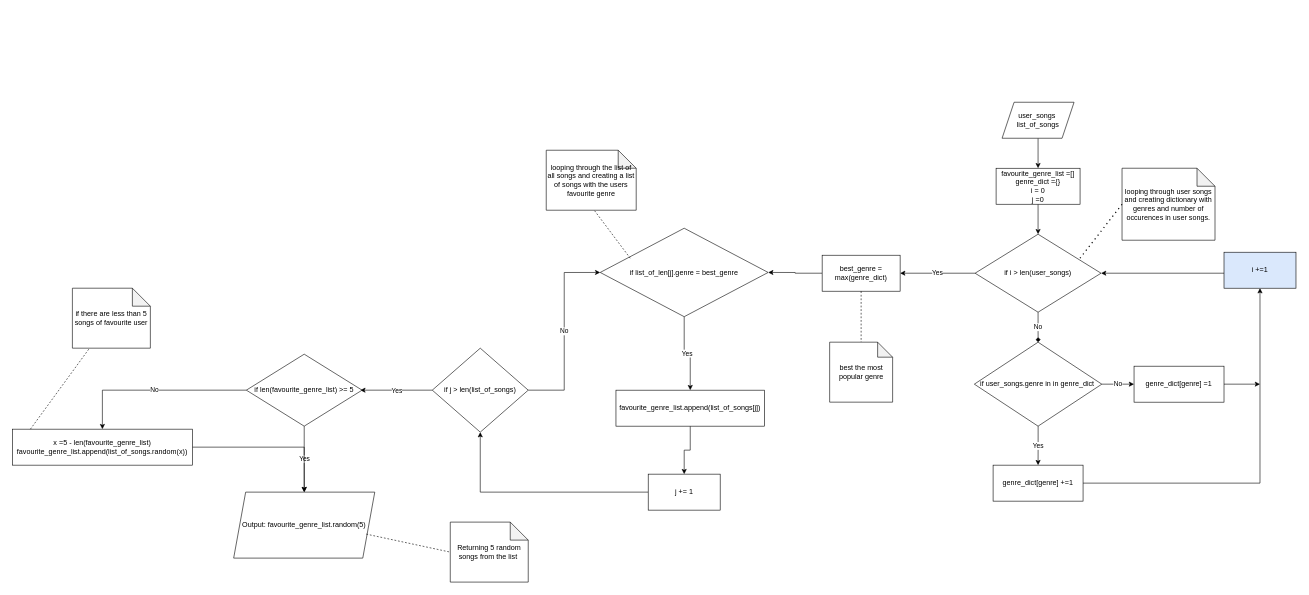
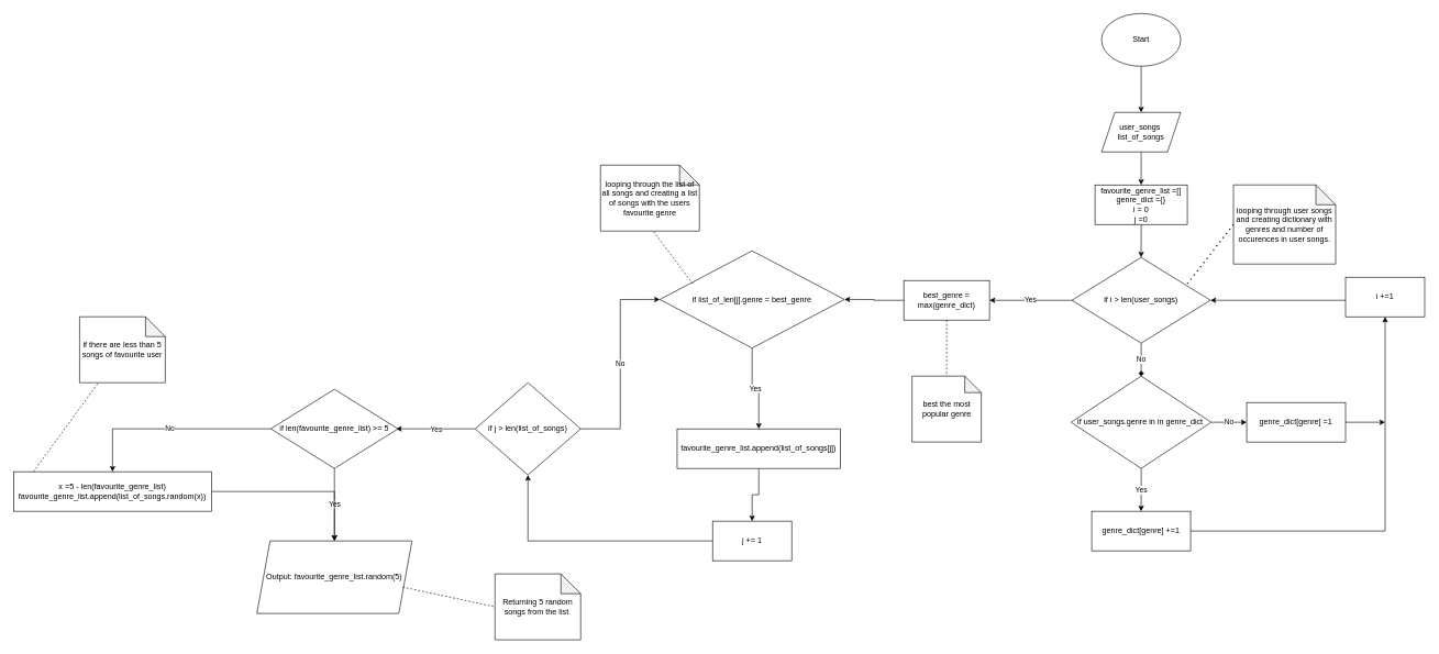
  <mxCell id="0" />
  <mxCell id="1" parent="0" />
+ <mxCell id="2" value="" style="edgeStyle=orthogonalEdgeStyle;rounded=0;orthogonalLoop=1;jettySize=auto;html=1;" edge="1" parent="1" source="3" target="5"><mxGeometry relative="1" as="geometry" /></mxCell>
+ <mxCell id="3" value="Start" style="ellipse;whiteSpace=wrap;html=1;" parent="1" vertex="1"><mxGeometry x="1670" y="20" width="120" height="80" as="geometry" /></mxCell>
  <mxCell id="4" value="" style="edgeStyle=orthogonalEdgeStyle;rounded=0;orthogonalLoop=1;jettySize=auto;html=1;" parent="1" source="5" target="7" edge="1"><mxGeometry relative="1" as="geometry" /></mxCell>
  <mxCell id="5" value="user_songs&amp;nbsp;&lt;br&gt;list_of_songs" style="shape=parallelogram;perimeter=parallelogramPerimeter;whiteSpace=wrap;html=1;fixedSize=1;" parent="1" vertex="1"><mxGeometry x="1670" y="170" width="120" height="60" as="geometry" /></mxCell>
  <mxCell id="6" value="" style="edgeStyle=orthogonalEdgeStyle;rounded=0;orthogonalLoop=1;jettySize=auto;html=1;" parent="1" source="7" target="19" edge="1"><mxGeometry relative="1" as="geometry" /></mxCell>
  <mxCell id="7" value="favourite_genre_list =[]&lt;br&gt;genre_dict ={}&lt;br&gt;i = 0&lt;br&gt;j =0" style="whiteSpace=wrap;html=1;" parent="1" vertex="1"><mxGeometry x="1660" y="280" width="140" height="60" as="geometry" /></mxCell>
  <mxCell id="8" value="Yes" style="edgeStyle=orthogonalEdgeStyle;rounded=0;orthogonalLoop=1;jettySize=auto;html=1;" parent="1" source="10" target="12" edge="1"><mxGeometry relative="1" as="geometry" /></mxCell>
  <mxCell id="9" value="No" style="edgeStyle=orthogonalEdgeStyle;rounded=0;orthogonalLoop=1;jettySize=auto;html=1;" parent="1" source="10" target="14" edge="1"><mxGeometry relative="1" as="geometry" /></mxCell>
  <mxCell id="10" value="if user_songs.genre in in genre_dict&amp;nbsp;" style="rhombus;whiteSpace=wrap;html=1;" parent="1" vertex="1"><mxGeometry x="1623.75" y="570" width="212.5" height="140" as="geometry" /></mxCell>
  <mxCell id="11" style="edgeStyle=orthogonalEdgeStyle;rounded=0;orthogonalLoop=1;jettySize=auto;html=1;" parent="1" source="12" target="16" edge="1"><mxGeometry relative="1" as="geometry"><mxPoint x="2120" y="610" as="targetPoint" /></mxGeometry></mxCell>
  <mxCell id="12" value="genre_dict[genre] +=1" style="whiteSpace=wrap;html=1;" parent="1" vertex="1"><mxGeometry x="1655" y="775" width="150" height="60" as="geometry" /></mxCell>
  <mxCell id="13" style="edgeStyle=orthogonalEdgeStyle;rounded=0;orthogonalLoop=1;jettySize=auto;html=1;" parent="1" source="14" edge="1"><mxGeometry relative="1" as="geometry"><mxPoint x="2100" y="640" as="targetPoint" /></mxGeometry></mxCell>
  <mxCell id="14" value="genre_dict[genre] =1" style="whiteSpace=wrap;html=1;" parent="1" vertex="1"><mxGeometry x="1890" y="610" width="150" height="60" as="geometry" /></mxCell>
  <mxCell id="15" style="edgeStyle=orthogonalEdgeStyle;rounded=0;orthogonalLoop=1;jettySize=auto;html=1;entryX=1;entryY=0.5;entryDx=0;entryDy=0;" parent="1" source="16" target="19" edge="1"><mxGeometry relative="1" as="geometry"><Array as="points"><mxPoint x="2010" y="455" /><mxPoint x="2010" y="455" /></Array></mxGeometry></mxCell>
- <mxCell id="16" value="i +=1" style="rounded=0;whiteSpace=wrap;html=1;fillColor=#dae8fc;" parent="1" vertex="1"><mxGeometry x="2040" y="420" width="120" height="60" as="geometry" /></mxCell>
+ <mxCell id="16" value="i +=1" style="rounded=0;whiteSpace=wrap;html=1;" parent="1" vertex="1"><mxGeometry x="2040" y="420" width="120" height="60" as="geometry" /></mxCell>
  <mxCell id="17" value="No" style="edgeStyle=orthogonalEdgeStyle;rounded=0;orthogonalLoop=1;jettySize=auto;html=1;endArrow=diamond;" parent="1" source="19" target="10" edge="1"><mxGeometry relative="1" as="geometry" /></mxCell>
  <mxCell id="18" value="Yes" style="edgeStyle=orthogonalEdgeStyle;rounded=0;orthogonalLoop=1;jettySize=auto;html=1;" parent="1" source="19" target="21" edge="1"><mxGeometry relative="1" as="geometry" /></mxCell>
  <mxCell id="19" value="if i &amp;gt; len(user_songs)" style="rhombus;whiteSpace=wrap;html=1;" parent="1" vertex="1"><mxGeometry x="1625" y="390" width="210" height="130" as="geometry" /></mxCell>
  <mxCell id="20" value="" style="edgeStyle=orthogonalEdgeStyle;rounded=0;orthogonalLoop=1;jettySize=auto;html=1;entryX=1;entryY=0.5;entryDx=0;entryDy=0;" parent="1" source="21" target="23" edge="1"><mxGeometry relative="1" as="geometry"><mxPoint x="1285" y="455" as="targetPoint" /></mxGeometry></mxCell>
  <mxCell id="21" value="best_genre = max(genre_dict)" style="whiteSpace=wrap;html=1;" parent="1" vertex="1"><mxGeometry x="1370" y="425" width="130" height="60" as="geometry" /></mxCell>
  <mxCell id="22" value="Yes" style="edgeStyle=orthogonalEdgeStyle;rounded=0;orthogonalLoop=1;jettySize=auto;html=1;" parent="1" source="23" target="25" edge="1"><mxGeometry relative="1" as="geometry" /></mxCell>
  <mxCell id="23" value="if list_of_len[j].genre = best_genre" style="rhombus;whiteSpace=wrap;html=1;" parent="1" vertex="1"><mxGeometry x="1000" y="380" width="280" height="147.5" as="geometry" /></mxCell>
  <mxCell id="24" value="" style="edgeStyle=orthogonalEdgeStyle;rounded=0;orthogonalLoop=1;jettySize=auto;html=1;" parent="1" source="25" target="27" edge="1"><mxGeometry relative="1" as="geometry" /></mxCell>
  <mxCell id="25" value="favourite_genre_list.append(list_of_songs[j])" style="whiteSpace=wrap;html=1;" parent="1" vertex="1"><mxGeometry x="1026.25" y="650" width="247.5" height="60" as="geometry" /></mxCell>
  <mxCell id="26" style="edgeStyle=orthogonalEdgeStyle;rounded=0;orthogonalLoop=1;jettySize=auto;html=1;" parent="1" source="27" target="30" edge="1"><mxGeometry relative="1" as="geometry"><mxPoint x="770" y="600" as="targetPoint" /></mxGeometry></mxCell>
  <mxCell id="27" value="j += 1" style="whiteSpace=wrap;html=1;" parent="1" vertex="1"><mxGeometry x="1080" y="790" width="120" height="60" as="geometry" /></mxCell>
  <mxCell id="28" value="No" style="edgeStyle=orthogonalEdgeStyle;rounded=0;orthogonalLoop=1;jettySize=auto;html=1;entryX=0;entryY=0.5;entryDx=0;entryDy=0;" parent="1" source="30" target="23" edge="1"><mxGeometry relative="1" as="geometry" /></mxCell>
  <mxCell id="29" value="Yes" style="edgeStyle=orthogonalEdgeStyle;rounded=0;orthogonalLoop=1;jettySize=auto;html=1;" parent="1" source="30" edge="1"><mxGeometry relative="1" as="geometry"><mxPoint x="600" y="650" as="targetPoint" /></mxGeometry></mxCell>
  <mxCell id="30" value="if j &amp;gt; len(list_of_songs)" style="rhombus;whiteSpace=wrap;html=1;" parent="1" vertex="1"><mxGeometry x="720" y="580" width="160" height="140" as="geometry" /></mxCell>
  <mxCell id="31" value="Yes" style="edgeStyle=orthogonalEdgeStyle;rounded=0;orthogonalLoop=1;jettySize=auto;html=1;" parent="1" source="33" target="34" edge="1"><mxGeometry relative="1" as="geometry" /></mxCell>
  <mxCell id="32" value="No" style="edgeStyle=orthogonalEdgeStyle;rounded=0;orthogonalLoop=1;jettySize=auto;html=1;" parent="1" source="33" target="36" edge="1"><mxGeometry relative="1" as="geometry"><mxPoint x="330" y="650" as="targetPoint" /></mxGeometry></mxCell>
  <mxCell id="33" value="if len(favourite_genre_list) &amp;gt;= 5" style="rhombus;whiteSpace=wrap;html=1;" parent="1" vertex="1"><mxGeometry x="410" y="590" width="193" height="120" as="geometry" /></mxCell>
  <mxCell id="34" value="Output: favourite_genre_list.random(5)" style="shape=parallelogram;perimeter=parallelogramPerimeter;whiteSpace=wrap;html=1;fixedSize=1;" parent="1" vertex="1"><mxGeometry x="388.87" y="820" width="235.25" height="110" as="geometry" /></mxCell>
  <mxCell id="35" style="edgeStyle=orthogonalEdgeStyle;rounded=0;orthogonalLoop=1;jettySize=auto;html=1;entryX=0.5;entryY=0;entryDx=0;entryDy=0;" parent="1" source="36" target="34" edge="1"><mxGeometry relative="1" as="geometry" /></mxCell>
  <mxCell id="36" value="x =5 - len(favourite_genre_list)&lt;br&gt;favourite_genre_list.append(list_of_songs.random(x))" style="rounded=0;whiteSpace=wrap;html=1;" parent="1" vertex="1"><mxGeometry x="20" y="715" width="300" height="60" as="geometry" /></mxCell>
  <mxCell id="37" value="looping through user songs and creating dictionary with genres and number of occurences in user songs." style="shape=note;whiteSpace=wrap;html=1;backgroundOutline=1;darkOpacity=0.05;" vertex="1" parent="1"><mxGeometry x="1870" y="280" width="155" height="120" as="geometry" /></mxCell>
  <mxCell id="38" value="" style="endArrow=none;dashed=1;html=1;dashPattern=1 3;strokeWidth=2;exitX=0.833;exitY=0.308;exitDx=0;exitDy=0;exitPerimeter=0;entryX=0;entryY=0.5;entryDx=0;entryDy=0;entryPerimeter=0;" edge="1" parent="1" source="19" target="37"><mxGeometry width="50" height="50" relative="1" as="geometry"><mxPoint x="1800" y="490" as="sourcePoint" /><mxPoint x="1850" y="440" as="targetPoint" /></mxGeometry></mxCell>
  <mxCell id="39" value="" style="endArrow=none;dashed=1;html=1;exitX=0.5;exitY=1;exitDx=0;exitDy=0;" edge="1" parent="1" source="21" target="40"><mxGeometry width="50" height="50" relative="1" as="geometry"><mxPoint x="1440" y="570" as="sourcePoint" /><mxPoint x="1440" y="485" as="targetPoint" /></mxGeometry></mxCell>
  <mxCell id="40" value="best the most popular genre" style="shape=note;whiteSpace=wrap;html=1;backgroundOutline=1;darkOpacity=0.05;size=25;" vertex="1" parent="1"><mxGeometry x="1382.5" y="570" width="105" height="100" as="geometry" /></mxCell>
  <mxCell id="41" value="" style="endArrow=none;dashed=1;html=1;" edge="1" parent="1"><mxGeometry width="50" height="50" relative="1" as="geometry"><mxPoint x="1050" y="430" as="sourcePoint" /><mxPoint x="990" y="350" as="targetPoint" /></mxGeometry></mxCell>
  <mxCell id="42" value="looping through the list of all songs and creating a list of songs with the users favourite genre" style="shape=note;whiteSpace=wrap;html=1;backgroundOutline=1;darkOpacity=0.05;" vertex="1" parent="1"><mxGeometry x="910" y="250" width="150" height="100" as="geometry" /></mxCell>
  <mxCell id="43" value="Returning 5 random songs from the list&amp;nbsp;" style="shape=note;whiteSpace=wrap;html=1;backgroundOutline=1;darkOpacity=0.05;" vertex="1" parent="1"><mxGeometry x="750" y="870" width="130" height="100" as="geometry" /></mxCell>
  <mxCell id="44" value="" style="endArrow=none;dashed=1;html=1;entryX=0;entryY=0.5;entryDx=0;entryDy=0;entryPerimeter=0;" edge="1" parent="1" target="43"><mxGeometry width="50" height="50" relative="1" as="geometry"><mxPoint x="610" y="890" as="sourcePoint" /><mxPoint x="660" y="840" as="targetPoint" /></mxGeometry></mxCell>
  <mxCell id="45" value="" style="endArrow=none;dashed=1;html=1;" edge="1" parent="1" target="46"><mxGeometry width="50" height="50" relative="1" as="geometry"><mxPoint x="50" y="715" as="sourcePoint" /><mxPoint x="120" y="600" as="targetPoint" /></mxGeometry></mxCell>
  <mxCell id="46" value="if there are less than 5 songs of favourite user" style="shape=note;whiteSpace=wrap;html=1;backgroundOutline=1;darkOpacity=0.05;" vertex="1" parent="1"><mxGeometry x="120" y="480" width="130" height="100" as="geometry" /></mxCell>
